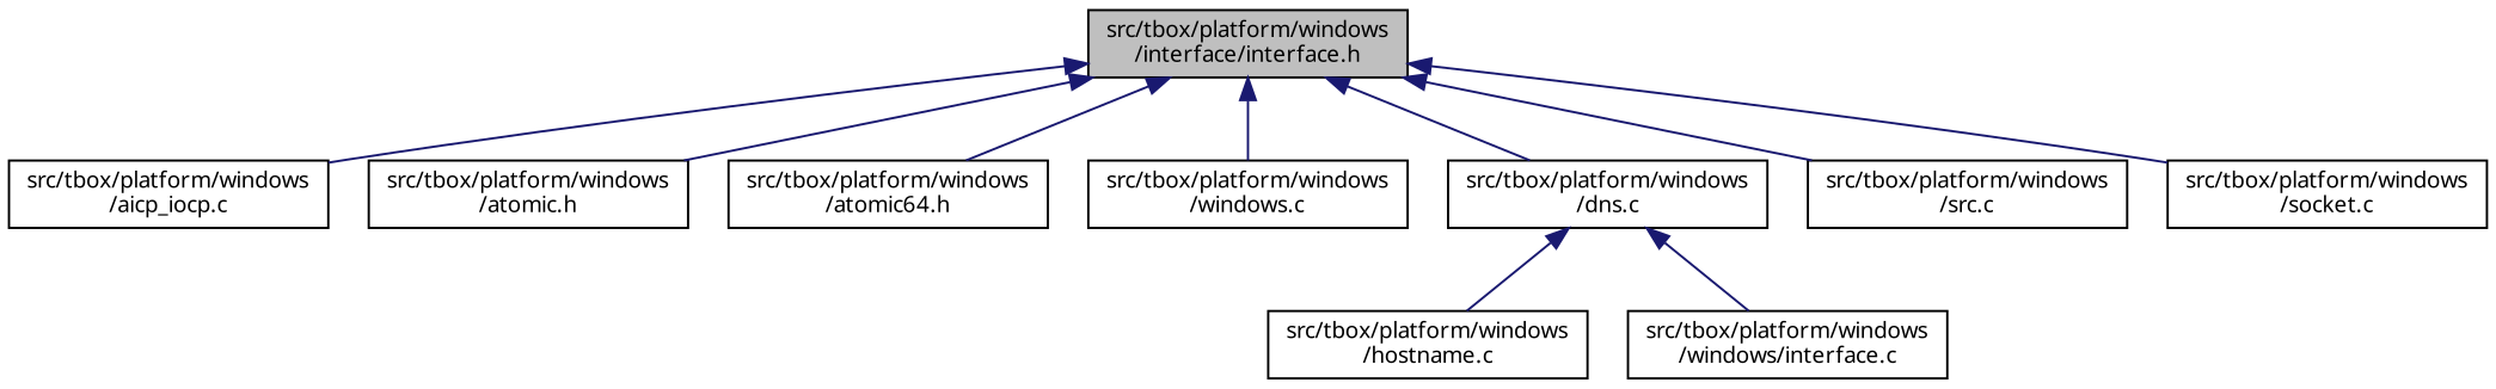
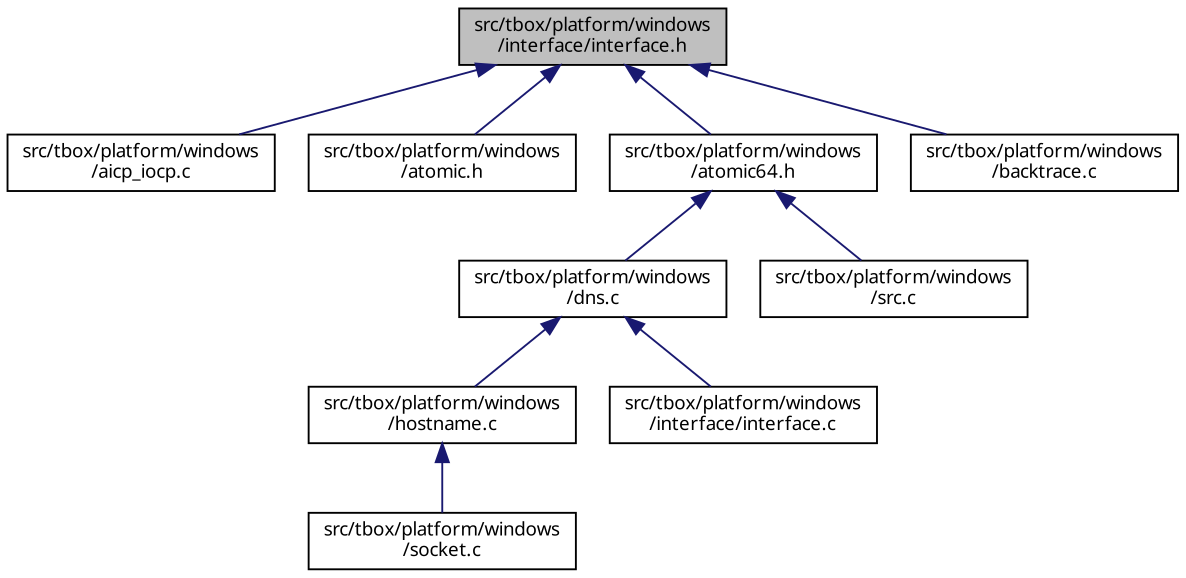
  digraph {
    fontname="Noto Sans"
    node [color=black fillcolor=white fontname="Noto Sans" fontsize=10 shape=record style=filled]
    edge [color=midnightblue dir=back fontname="Noto Sans" fontsize=10 labelfontname=CourierNew labelfontsize=10 style=solid]
    n1 [fillcolor=grey75 fontcolor=black height=0.2 label="src/tbox/platform/windows\l/interface/interface.h" width=0.4]
    n2 [height=0.2 label="src/tbox/platform/windows\l/aicp_iocp.c" width=0.4]
    n3 [height=0.2 label="src/tbox/platform/windows\l/atomic.h" width=0.4]
    n4 [height=0.2 label="src/tbox/platform/windows\l/atomic64.h" width=0.4]
-   n5 [height=0.2 label="src/tbox/platform/windows\l/windows.c" width=0.4]
+   n5 [height=0.2 label="src/tbox/platform/windows\l/backtrace.c" width=0.4]
    n6 [height=0.2 label="src/tbox/platform/windows\l/dns.c" width=0.4]
    n7 [height=0.2 label="src/tbox/platform/windows\l/src.c" width=0.4]
    n8 [height=0.2 label="src/tbox/platform/windows\l/socket.c" width=0.4]
    n9 [height=0.2 label="src/tbox/platform/windows\l/hostname.c" width=0.4]
-   n10 [height=0.2 label="src/tbox/platform/windows\l/windows/interface.c" width=0.4]
+   n10 [height=0.2 label="src/tbox/platform/windows\l/interface/interface.c" width=0.4]
    n1 -> n2
    n1 -> n3
    n1 -> n4
    n1 -> n5
-   n1 -> n6
-   n1 -> n7
-   n1 -> n8
+   n4 -> n6
+   n4 -> n7
+   n9 -> n8
    n6 -> n9
    n6 -> n10
  }
